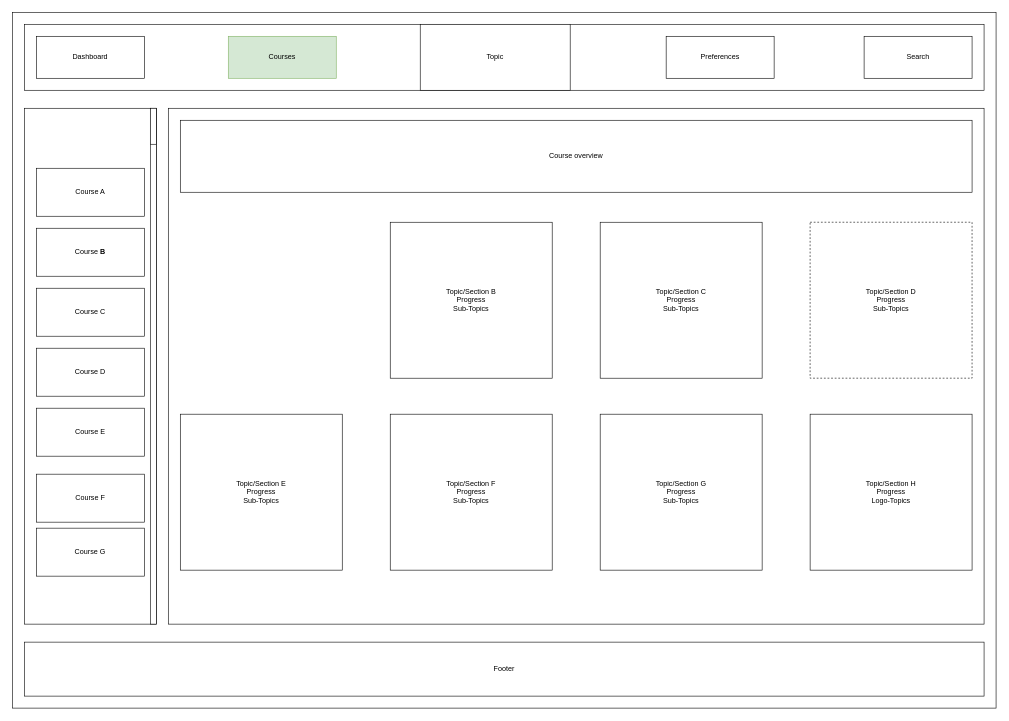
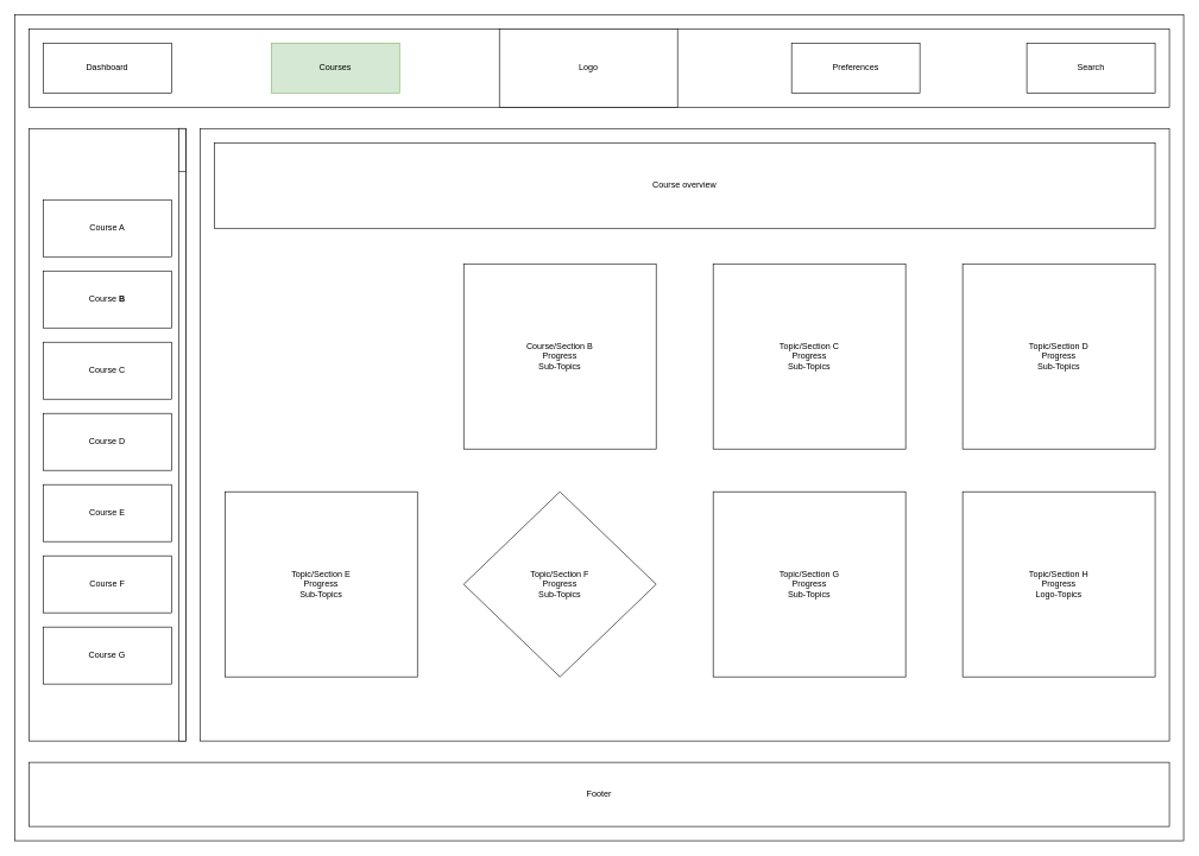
  <mxCell id="0" />
  <mxCell id="1" parent="0" />
  <mxCell id="2" value="" style="rounded=0;whiteSpace=wrap;html=1;" vertex="1" parent="1"><mxGeometry width="1640" height="1160" as="geometry" x="20" y="20" /></mxCell>
  <mxCell id="3" value="" style="rounded=0;whiteSpace=wrap;html=1;" vertex="1" parent="1"><mxGeometry x="40" y="40" width="1600" height="110" as="geometry" /></mxCell>
- <mxCell id="4" value="Topic" style="rounded=0;whiteSpace=wrap;html=1;" vertex="1" parent="1"><mxGeometry x="700" y="40" width="250" height="110" as="geometry" /></mxCell>
+ <mxCell id="4" value="Logo" style="rounded=0;whiteSpace=wrap;html=1;" vertex="1" parent="1"><mxGeometry x="700" y="40" width="250" height="110" as="geometry" /></mxCell>
  <mxCell id="5" value="Dashboard" style="rounded=0;whiteSpace=wrap;html=1;" vertex="1" parent="1"><mxGeometry x="60" y="60" width="180" height="70" as="geometry" /></mxCell>
  <mxCell id="6" value="Search" style="rounded=0;whiteSpace=wrap;html=1;" vertex="1" parent="1"><mxGeometry x="1440" y="60" width="180" height="70" as="geometry" /></mxCell>
  <mxCell id="7" value="Preferences" style="rounded=0;whiteSpace=wrap;html=1;" vertex="1" parent="1"><mxGeometry x="1110" y="60" width="180" height="70" as="geometry" /></mxCell>
  <mxCell id="8" value="Courses" style="rounded=0;whiteSpace=wrap;html=1;fillColor=#d5e8d4;strokeColor=#82b366;" vertex="1" parent="1"><mxGeometry x="380" y="60" width="180" height="70" as="geometry" /></mxCell>
  <mxCell id="9" value="" style="rounded=0;whiteSpace=wrap;html=1;" vertex="1" parent="1"><mxGeometry x="40" y="180" width="220" height="860" as="geometry" /></mxCell>
  <mxCell id="10" value="Footer" style="rounded=0;whiteSpace=wrap;html=1;" vertex="1" parent="1"><mxGeometry x="40" y="1070" width="1600" height="90" as="geometry" /></mxCell>
  <mxCell id="11" value="" style="rounded=0;whiteSpace=wrap;html=1;" vertex="1" parent="1"><mxGeometry x="280" y="180" width="1360" height="860" as="geometry" /></mxCell>
  <mxCell id="12" value="Course overview" style="rounded=0;whiteSpace=wrap;html=1;" vertex="1" parent="1"><mxGeometry x="300" y="200" width="1320" height="120" as="geometry" /></mxCell>
- <mxCell id="13" value="Topic/Section B&lt;br&gt;Progress&lt;br&gt;Sub-Topics" style="rounded=0;whiteSpace=wrap;html=1;" vertex="1" parent="1"><mxGeometry x="650" y="370" width="270" height="260" as="geometry" /></mxCell>
+ <mxCell id="13" value="Course/Section B&lt;br&gt;Progress&lt;br&gt;Sub-Topics" style="rounded=0;whiteSpace=wrap;html=1;" vertex="1" parent="1"><mxGeometry x="650" y="370" width="270" height="260" as="geometry" /></mxCell>
  <mxCell id="14" value="Topic/Section C&lt;br&gt;Progress&lt;br&gt;Sub-Topics" style="rounded=0;whiteSpace=wrap;html=1;" vertex="1" parent="1"><mxGeometry x="1000" y="370" width="270" height="260" as="geometry" /></mxCell>
- <mxCell id="15" value="Topic/Section D&lt;br&gt;Progress&lt;br&gt;Sub-Topics" style="rounded=0;whiteSpace=wrap;html=1;dashed=1;" vertex="1" parent="1"><mxGeometry x="1350" y="370" width="270" height="260" as="geometry" /></mxCell>
- <mxCell id="16" value="Topic/Section E&lt;br&gt;Progress&lt;br&gt;Sub-Topics" style="rounded=0;whiteSpace=wrap;html=1;" vertex="1" parent="1"><mxGeometry x="300" y="690" width="270" height="260" as="geometry" /></mxCell>
- <mxCell id="17" value="Topic/Section F&lt;br&gt;Progress&lt;br&gt;Sub-Topics" style="rounded=0;whiteSpace=wrap;html=1;" vertex="1" parent="1"><mxGeometry x="650" y="690" width="270" height="260" as="geometry" /></mxCell>
+ <mxCell id="15" value="Topic/Section D&lt;br&gt;Progress&lt;br&gt;Sub-Topics" style="rounded=0;whiteSpace=wrap;html=1;" vertex="1" parent="1"><mxGeometry x="1350" y="370" width="270" height="260" as="geometry" /></mxCell>
+ <mxCell id="16" value="Topic/Section E&lt;br&gt;Progress&lt;br&gt;Sub-Topics" style="rounded=0;whiteSpace=wrap;html=1;" vertex="1" parent="1"><mxGeometry x="315" y="690" width="270" height="260" as="geometry" /></mxCell>
+ <mxCell id="17" value="Topic/Section F&lt;br&gt;Progress&lt;br&gt;Sub-Topics" style="rhombus;whiteSpace=wrap;html=1;" vertex="1" parent="1"><mxGeometry x="650" y="690" width="270" height="260" as="geometry" /></mxCell>
  <mxCell id="18" value="Topic/Section G&lt;br&gt;Progress&lt;br&gt;Sub-Topics" style="rounded=0;whiteSpace=wrap;html=1;" vertex="1" parent="1"><mxGeometry x="1000" y="690" width="270" height="260" as="geometry" /></mxCell>
  <mxCell id="19" value="Topic/Section H&lt;br&gt;Progress&lt;br&gt;Logo-Topics" style="rounded=0;whiteSpace=wrap;html=1;" vertex="1" parent="1"><mxGeometry x="1350" y="690" width="270" height="260" as="geometry" /></mxCell>
  <mxCell id="20" value="Course A" style="rounded=0;whiteSpace=wrap;html=1;" vertex="1" parent="1"><mxGeometry x="60" y="280" width="180" height="80" as="geometry" /></mxCell>
  <mxCell id="21" value="" style="rounded=0;whiteSpace=wrap;html=1;" vertex="1" parent="1"><mxGeometry x="250" y="180" width="10" height="860" as="geometry" /></mxCell>
  <mxCell id="22" value="" style="rounded=0;whiteSpace=wrap;html=1;" vertex="1" parent="1"><mxGeometry x="250" y="180" width="10" height="60" as="geometry" /></mxCell>
  <mxCell id="23" value="Course &lt;b&gt;B&lt;/b&gt;" style="rounded=0;whiteSpace=wrap;html=1;" vertex="1" parent="1"><mxGeometry x="60" y="380" width="180" height="80" as="geometry" /></mxCell>
  <mxCell id="24" value="Course C" style="rounded=0;whiteSpace=wrap;html=1;" vertex="1" parent="1"><mxGeometry x="60" y="480" width="180" height="80" as="geometry" /></mxCell>
  <mxCell id="25" value="Course D" style="rounded=0;whiteSpace=wrap;html=1;" vertex="1" parent="1"><mxGeometry x="60" y="580" width="180" height="80" as="geometry" /></mxCell>
  <mxCell id="26" value="Course E" style="rounded=0;whiteSpace=wrap;html=1;" vertex="1" parent="1"><mxGeometry x="60" y="680" width="180" height="80" as="geometry" /></mxCell>
- <mxCell id="27" value="Course F" style="rounded=0;whiteSpace=wrap;html=1;" vertex="1" parent="1"><mxGeometry x="60" y="790" width="180" height="80" as="geometry" /></mxCell>
+ <mxCell id="27" value="Course F" style="rounded=0;whiteSpace=wrap;html=1;" vertex="1" parent="1"><mxGeometry x="60" y="780" width="180" height="80" as="geometry" /></mxCell>
  <mxCell id="28" value="Course G" style="rounded=0;whiteSpace=wrap;html=1;" vertex="1" parent="1"><mxGeometry x="60" y="880" width="180" height="80" as="geometry" /></mxCell>
